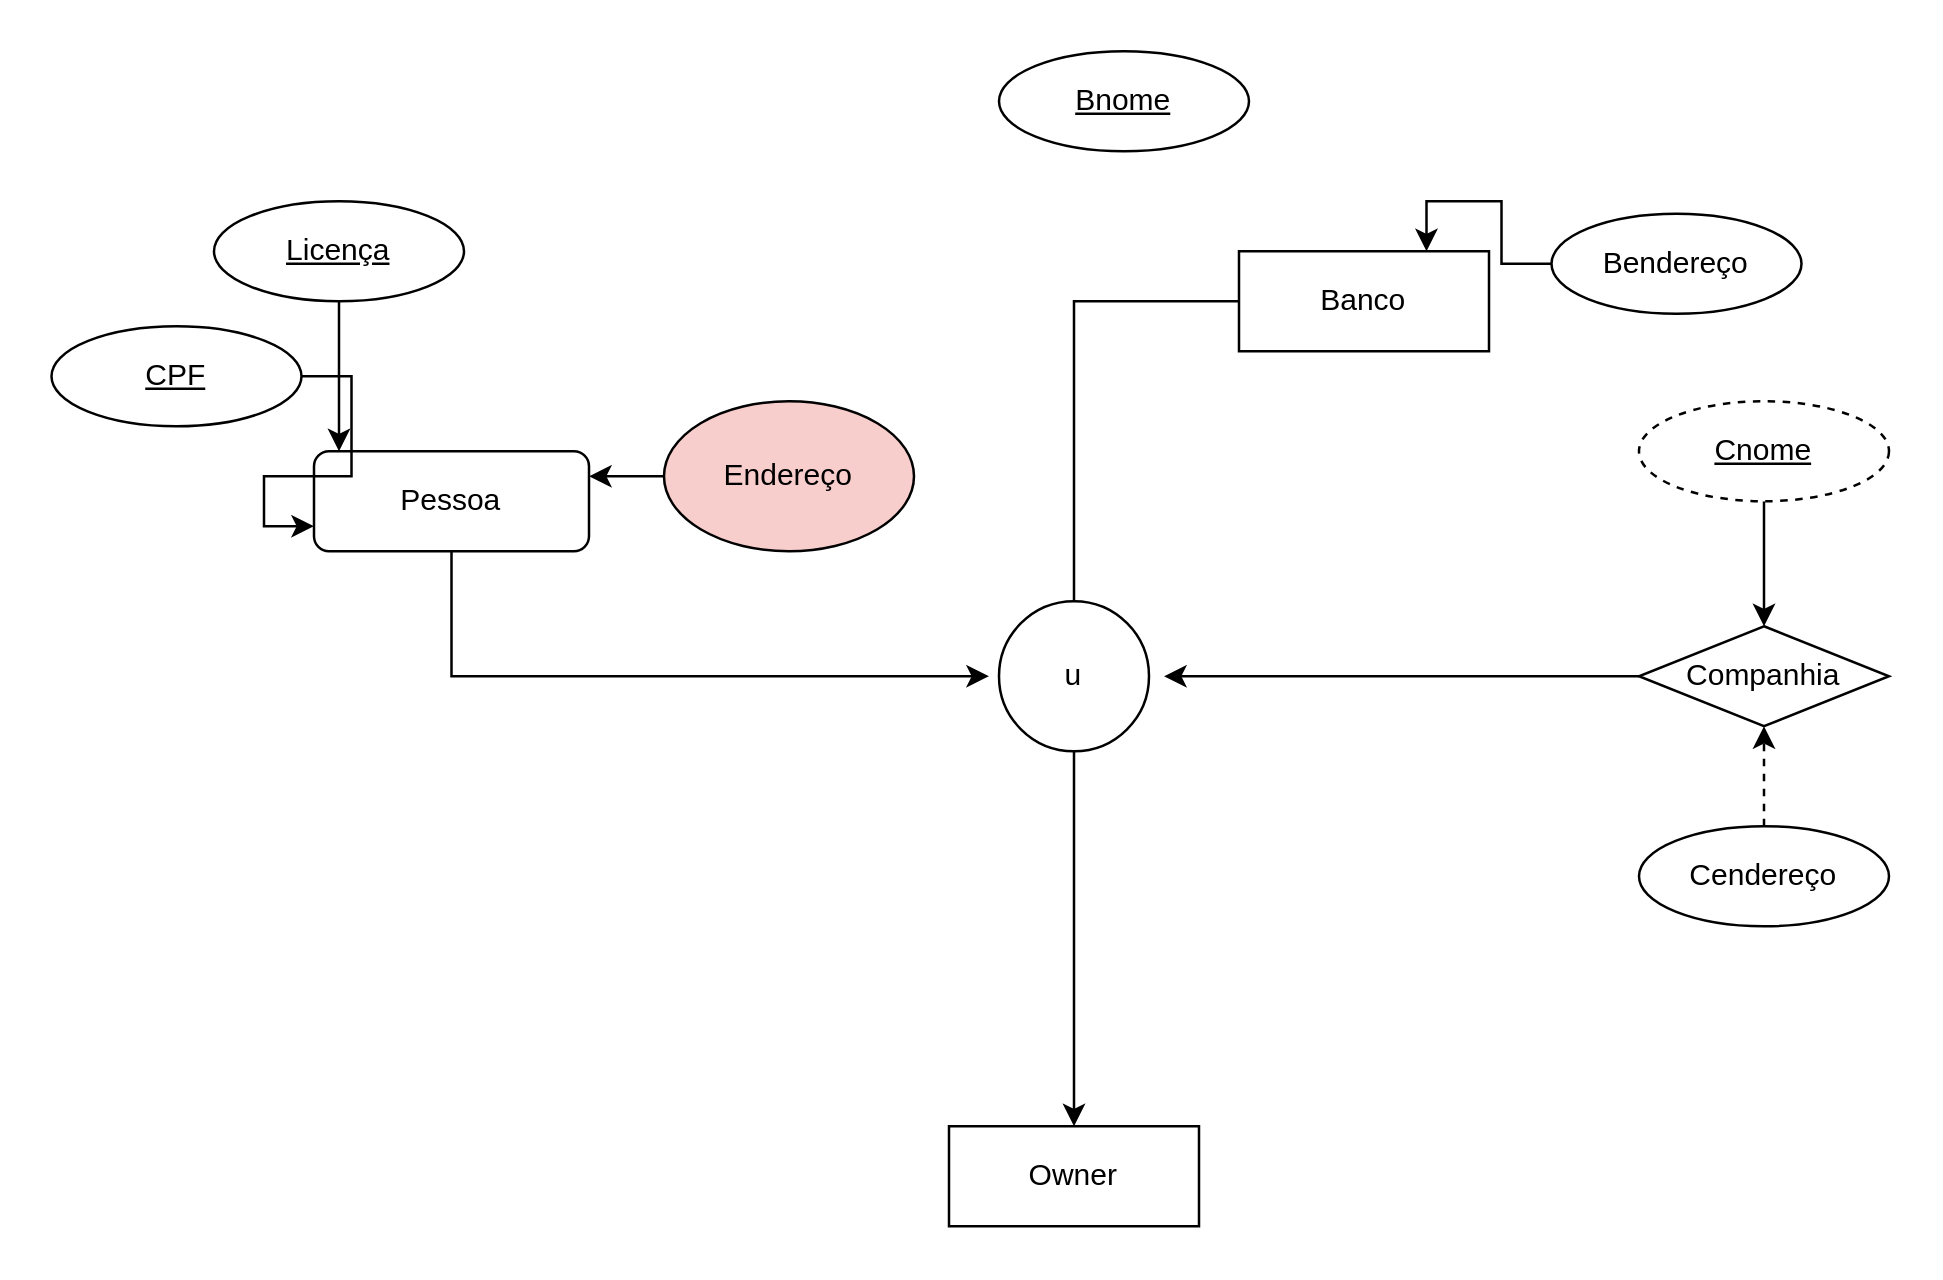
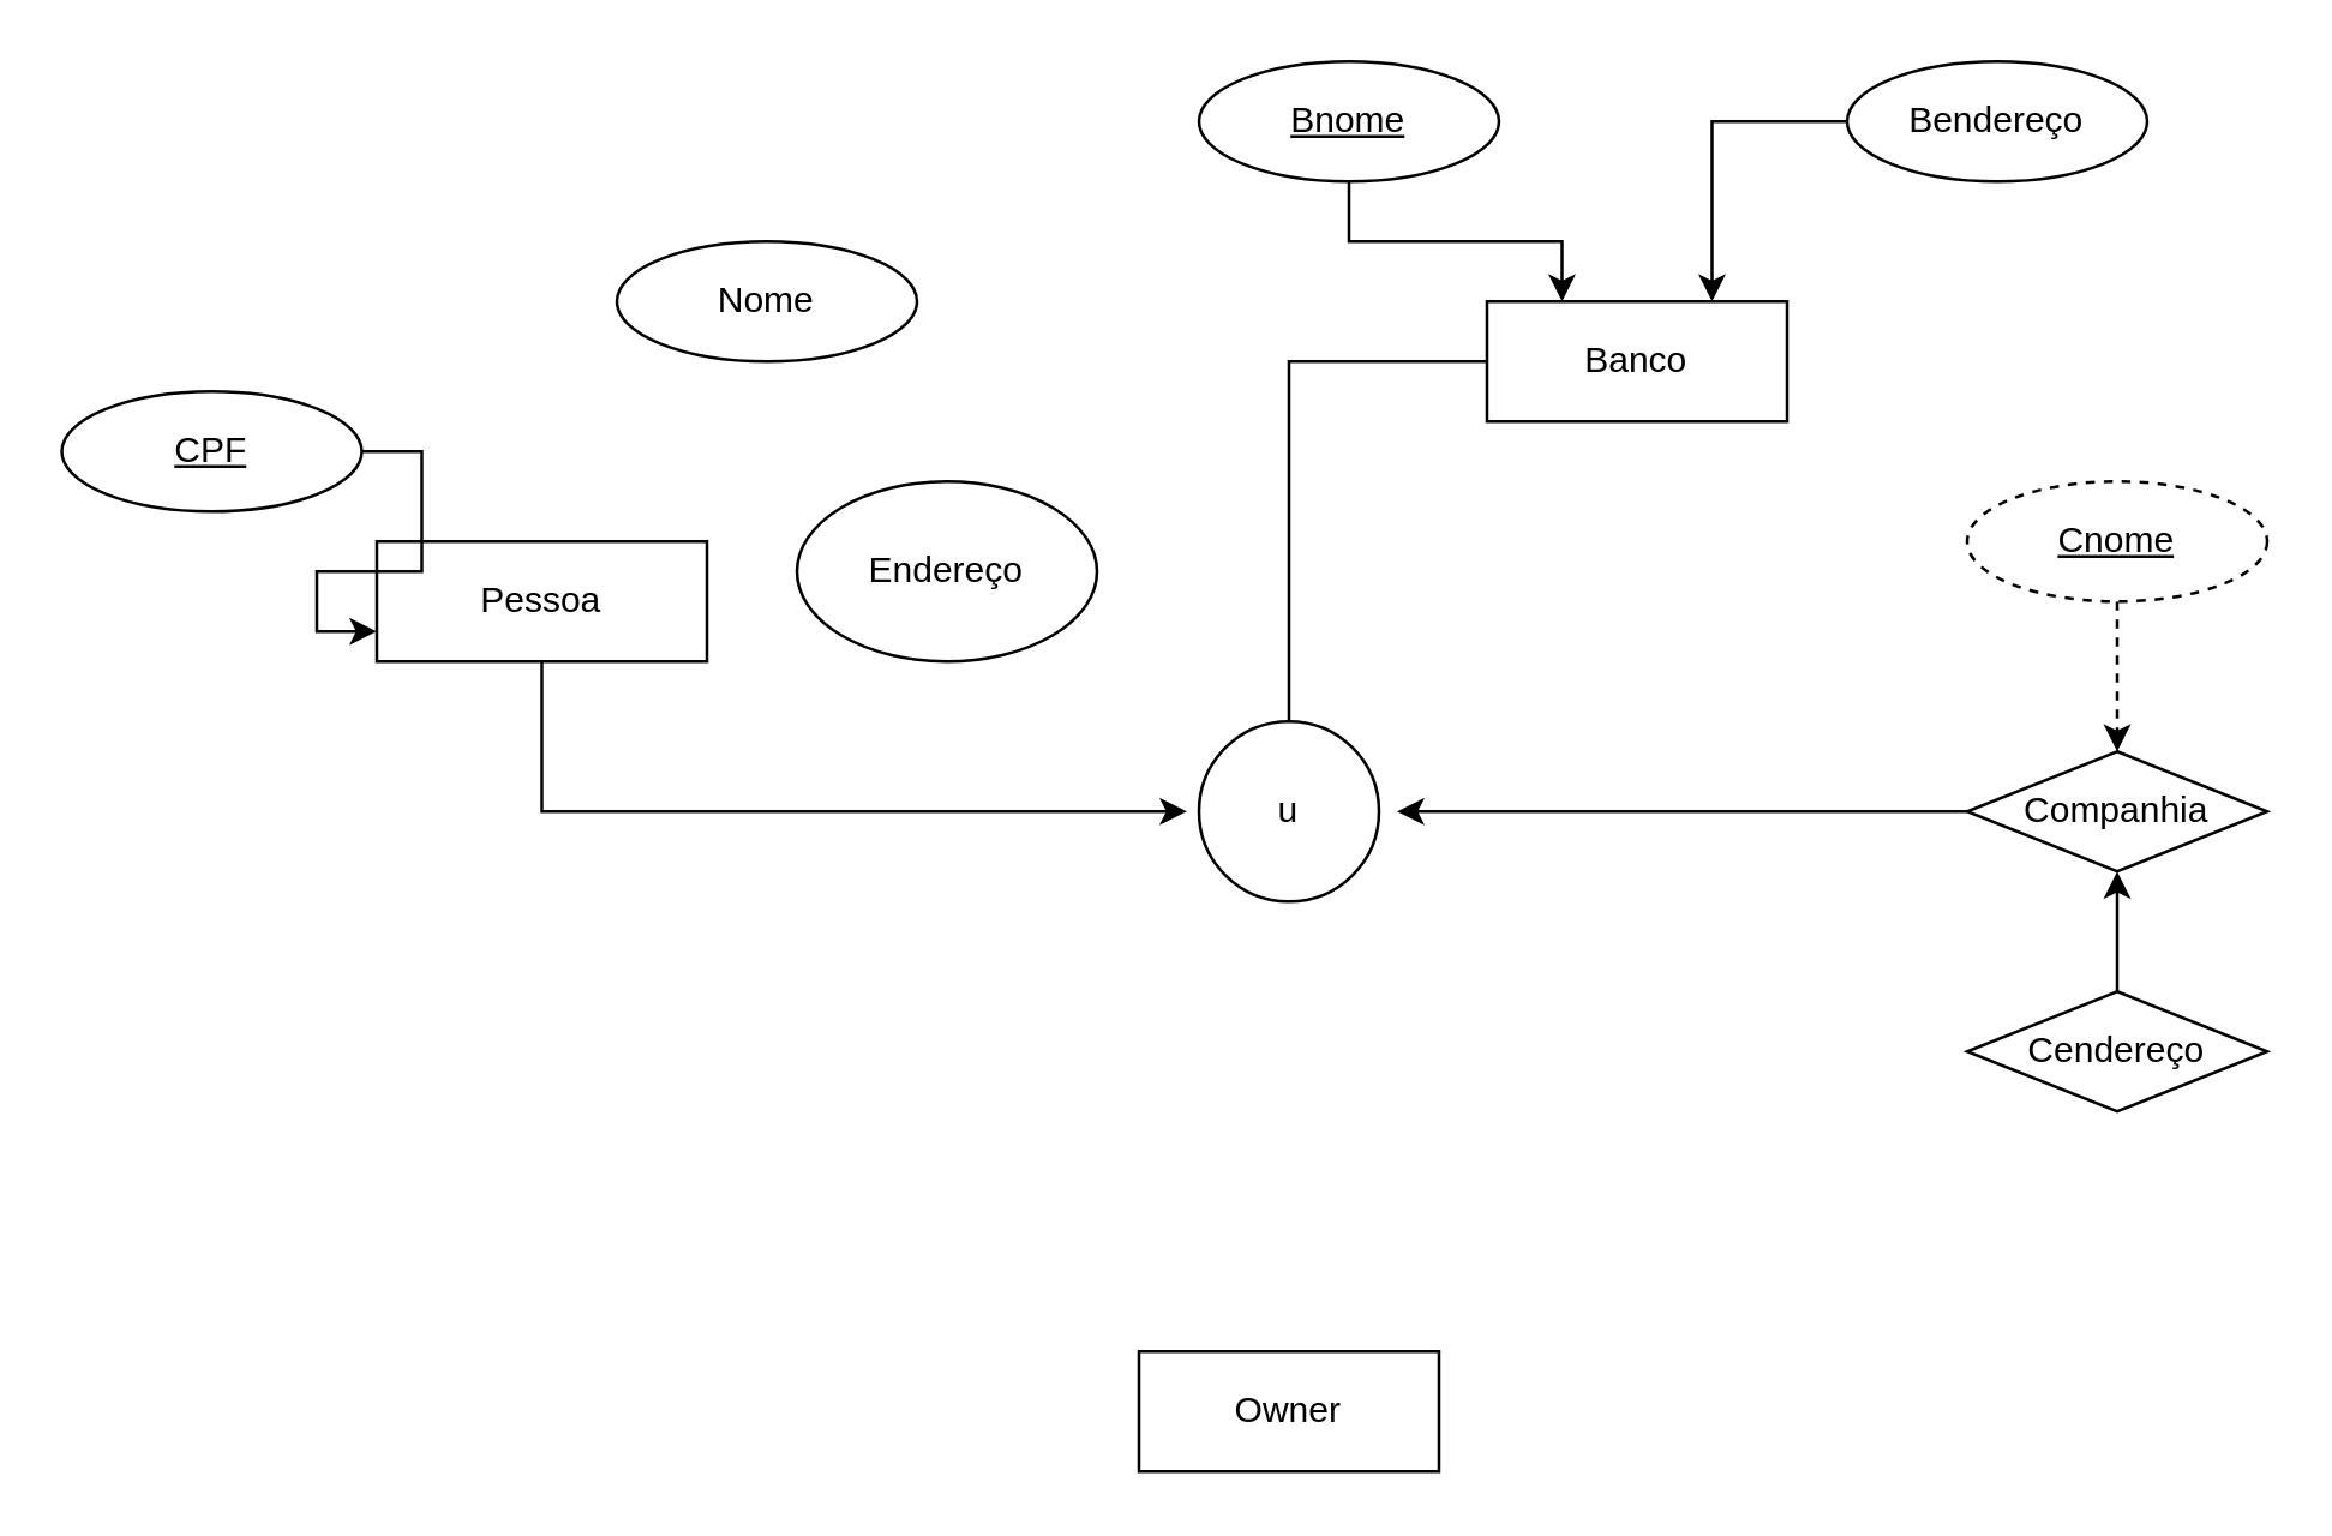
  <mxCell id="0" />
  <mxCell id="1" parent="0" />
  <mxCell id="2" style="edgeStyle=orthogonalEdgeStyle;rounded=0;orthogonalLoop=1;jettySize=auto;html=1;" edge="1" parent="1" source="3"><mxGeometry relative="1" as="geometry"><mxPoint x="395" y="270" as="targetPoint" /><Array as="points"><mxPoint x="180" y="270" /></Array></mxGeometry></mxCell>
- <mxCell id="3" value="Pessoa" style="whiteSpace=wrap;html=1;align=center;rounded=1;" vertex="1" parent="1"><mxGeometry x="125" y="180" width="110" height="40" as="geometry" /></mxCell>
+ <mxCell id="3" value="Pessoa" style="whiteSpace=wrap;html=1;align=center;" vertex="1" parent="1"><mxGeometry x="125" y="180" width="110" height="40" as="geometry" /></mxCell>
  <mxCell id="4" style="edgeStyle=orthogonalEdgeStyle;rounded=0;orthogonalLoop=1;jettySize=auto;html=1;entryX=0.5;entryY=0;entryDx=0;entryDy=0;endArrow=none;" edge="1" parent="1" source="5" target="9"><mxGeometry relative="1" as="geometry"><mxPoint x="435" y="230" as="targetPoint" /></mxGeometry></mxCell>
  <mxCell id="5" value="Banco" style="whiteSpace=wrap;html=1;align=center;" vertex="1" parent="1"><mxGeometry x="495" y="100" width="100" height="40" as="geometry" /></mxCell>
  <mxCell id="6" style="edgeStyle=orthogonalEdgeStyle;rounded=0;orthogonalLoop=1;jettySize=auto;html=1;" edge="1" parent="1" source="7"><mxGeometry relative="1" as="geometry"><mxPoint x="465" y="270" as="targetPoint" /></mxGeometry></mxCell>
  <mxCell id="7" value="Companhia" style="rhombus;whiteSpace=wrap;html=1;align=center;" vertex="1" parent="1"><mxGeometry x="655" y="250" width="100" height="40" as="geometry" /></mxCell>
- <mxCell id="8" style="edgeStyle=orthogonalEdgeStyle;rounded=0;orthogonalLoop=1;jettySize=auto;html=1;entryX=0.5;entryY=0;entryDx=0;entryDy=0;" edge="1" parent="1" source="9" target="10"><mxGeometry relative="1" as="geometry" /></mxCell>
  <mxCell id="9" value="u" style="ellipse;whiteSpace=wrap;html=1;aspect=fixed;" vertex="1" parent="1"><mxGeometry x="399" y="240" width="60" height="60" as="geometry" /></mxCell>
  <mxCell id="10" value="Owner" style="whiteSpace=wrap;html=1;align=center;" vertex="1" parent="1"><mxGeometry x="379" y="450" width="100" height="40" as="geometry" /></mxCell>
- <mxCell id="12" style="edgeStyle=orthogonalEdgeStyle;rounded=0;orthogonalLoop=1;jettySize=auto;html=1;entryX=1;entryY=0.25;entryDx=0;entryDy=0;" edge="1" parent="1" source="13" target="3"><mxGeometry relative="1" as="geometry"><mxPoint x="225" y="240" as="targetPoint" /></mxGeometry></mxCell>
- <mxCell id="13" value="Endereço" style="ellipse;whiteSpace=wrap;html=1;align=center;fillColor=#f8cecc;" vertex="1" parent="1"><mxGeometry x="265" y="160" width="100" height="60" as="geometry" /></mxCell>
- <mxCell id="14" style="edgeStyle=orthogonalEdgeStyle;rounded=0;orthogonalLoop=1;jettySize=auto;html=1;" edge="1" parent="1" source="15" target="3"><mxGeometry relative="1" as="geometry"><Array as="points"><mxPoint x="145" y="220" /><mxPoint x="145" y="220" /></Array></mxGeometry></mxCell>
- <mxCell id="15" value="Licença" style="ellipse;whiteSpace=wrap;html=1;align=center;fontStyle=4;" vertex="1" parent="1"><mxGeometry x="85" y="80" width="100" height="40" as="geometry" /></mxCell>
+ <mxCell id="11" value="Nome" style="ellipse;whiteSpace=wrap;html=1;align=center;" vertex="1" parent="1"><mxGeometry x="205" y="80" width="100" height="40" as="geometry" /></mxCell>
+ <mxCell id="13" value="Endereço" style="ellipse;whiteSpace=wrap;html=1;align=center;" vertex="1" parent="1"><mxGeometry x="265" y="160" width="100" height="60" as="geometry" /></mxCell>
  <mxCell id="16" style="edgeStyle=orthogonalEdgeStyle;rounded=0;orthogonalLoop=1;jettySize=auto;html=1;entryX=0;entryY=0.75;entryDx=0;entryDy=0;" edge="1" parent="1" source="17" target="3"><mxGeometry relative="1" as="geometry" /></mxCell>
  <mxCell id="17" value="CPF" style="ellipse;whiteSpace=wrap;html=1;align=center;fontStyle=4;" vertex="1" parent="1"><mxGeometry x="20" y="130" width="100" height="40" as="geometry" /></mxCell>
+ <mxCell id="18" style="edgeStyle=orthogonalEdgeStyle;rounded=0;orthogonalLoop=1;jettySize=auto;html=1;entryX=0.25;entryY=0;entryDx=0;entryDy=0;" edge="1" parent="1" source="19" target="5"><mxGeometry relative="1" as="geometry" /></mxCell>
  <mxCell id="19" value="Bnome" style="ellipse;whiteSpace=wrap;html=1;align=center;fontStyle=4;" vertex="1" parent="1"><mxGeometry x="399" y="20" width="100" height="40" as="geometry" /></mxCell>
  <mxCell id="20" style="edgeStyle=orthogonalEdgeStyle;rounded=0;orthogonalLoop=1;jettySize=auto;html=1;entryX=0.75;entryY=0;entryDx=0;entryDy=0;" edge="1" parent="1" source="21" target="5"><mxGeometry relative="1" as="geometry" /></mxCell>
- <mxCell id="21" value="Bendereço" style="ellipse;whiteSpace=wrap;html=1;align=center;" vertex="1" parent="1"><mxGeometry x="620" y="85" width="100" height="40" as="geometry" /></mxCell>
- <mxCell id="22" style="edgeStyle=orthogonalEdgeStyle;rounded=0;orthogonalLoop=1;jettySize=auto;html=1;entryX=0.5;entryY=1;entryDx=0;entryDy=0;dashed=1;" edge="1" parent="1" source="23" target="7"><mxGeometry relative="1" as="geometry" /></mxCell>
- <mxCell id="23" value="Cendereço" style="ellipse;whiteSpace=wrap;html=1;align=center;" vertex="1" parent="1"><mxGeometry x="655" y="330" width="100" height="40" as="geometry" /></mxCell>
- <mxCell id="24" style="edgeStyle=orthogonalEdgeStyle;rounded=0;orthogonalLoop=1;jettySize=auto;html=1;entryX=0.5;entryY=0;entryDx=0;entryDy=0;" edge="1" parent="1" source="25" target="7"><mxGeometry relative="1" as="geometry" /></mxCell>
+ <mxCell id="21" value="Bendereço" style="ellipse;whiteSpace=wrap;html=1;align=center;" vertex="1" parent="1"><mxGeometry x="615" y="20" width="100" height="40" as="geometry" /></mxCell>
+ <mxCell id="22" style="edgeStyle=orthogonalEdgeStyle;rounded=0;orthogonalLoop=1;jettySize=auto;html=1;entryX=0.5;entryY=1;entryDx=0;entryDy=0;" edge="1" parent="1" source="23" target="7"><mxGeometry relative="1" as="geometry" /></mxCell>
+ <mxCell id="23" value="Cendereço" style="rhombus;whiteSpace=wrap;html=1;align=center;" vertex="1" parent="1"><mxGeometry x="655" y="330" width="100" height="40" as="geometry" /></mxCell>
+ <mxCell id="24" style="edgeStyle=orthogonalEdgeStyle;rounded=0;orthogonalLoop=1;jettySize=auto;html=1;entryX=0.5;entryY=0;entryDx=0;entryDy=0;dashed=1;" edge="1" parent="1" source="25" target="7"><mxGeometry relative="1" as="geometry" /></mxCell>
  <mxCell id="25" value="Cnome" style="ellipse;whiteSpace=wrap;html=1;align=center;fontStyle=4;dashed=1;" vertex="1" parent="1"><mxGeometry x="655" y="160" width="100" height="40" as="geometry" /></mxCell>
